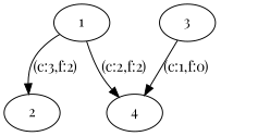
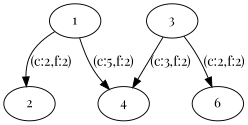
  digraph {
    fontname="Playfair Display"
    node [fontname="Playfair Display"]
    edge [fontname="Playfair Display"]
    1
    2
    4
    3
-   1 -> 2 [label="(c:3,f:2)"]
-   1 -> 4 [label="(c:2,f:2)"]
-   3 -> 4 [label="(c:1,f:0)"]
+   6
+   1 -> 2 [label="(c:2,f:2)"]
+   1 -> 4 [label="(c:5,f:2)"]
+   3 -> 4 [label="(c:3,f:2)"]
+   3 -> 6 [label="(c:2,f:2)"]
  }
